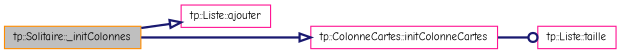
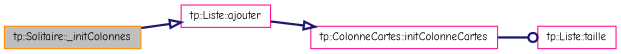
  digraph {
    fontname="Comic Neue"
    rankdir=LR
    node [color=deeppink fillcolor=white fontname="Comic Neue" fontsize=10 shape=record style=filled]
    edge [arrowhead=onormal color=midnightblue fontname="Comic Neue" fontsize=10 labelfontname=FreeSans labelfontsize=10 style=bold]
    n1 [color=darkorange fillcolor=grey75 fontcolor=black height=0.2 label="tp::Solitaire::_initColonnes" width=0.4]
    n2 [height=0.2 label="tp::Liste::ajouter" width=0.4]
    n3 [height=0.2 label="tp::ColonneCartes::initColonneCartes" width=0.4]
    n4 [height=0.2 label="tp::Liste::taille" width=0.4]
    n1 -> n2
-   n1 -> n3
+   n2 -> n3
    n3 -> n4 [arrowhead=odot]
  }
